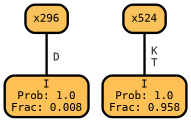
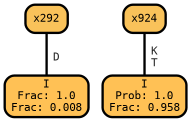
  graph {
    fontname="DejaVu Sans Mono"
    ranksep="0 equally"
    splines=straight
    node [color=black fillcolor="#ffc155" fontcolor=black fontname="DejaVu Sans Mono" penwidth=3 shape=box style="filled, rounded"]
    edge [color=black fontcolor=grey14 fontname="DejaVu Sans Mono" fontweight=bold penwidth=3]
-   n1 [label="I\nProb: 1.0\nFrac: 0.008"]
-   n2 [fillcolor="#f9c25a" label=x296]
-   n3 [fillcolor="#f9c25a" label=x524]
+   n1 [label="I\nFrac: 1.0\nFrac: 0.008"]
+   n2 [fillcolor="#f9c25a" label=x292]
+   n3 [fillcolor="#f9c25a" label=x924]
    n4 [label="I\nProb: 1.0\nFrac: 0.958"]
    subgraph sub_1 {
      rank=same
    }
    n2 -- n1 [label=" D"]
    n3 -- n4 [label=" K\n T"]
  }
